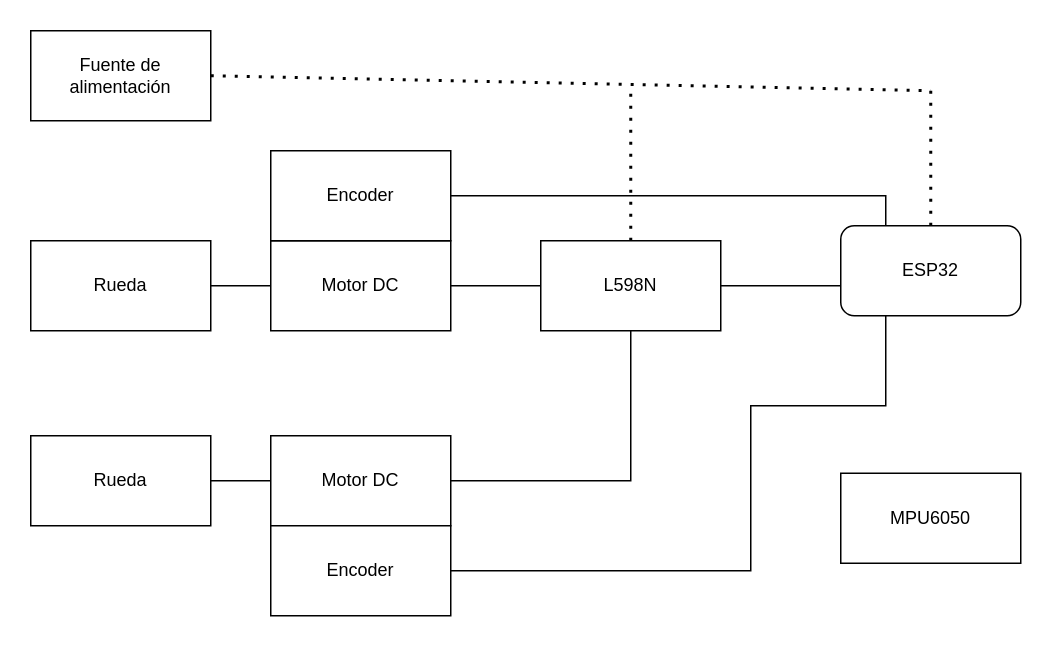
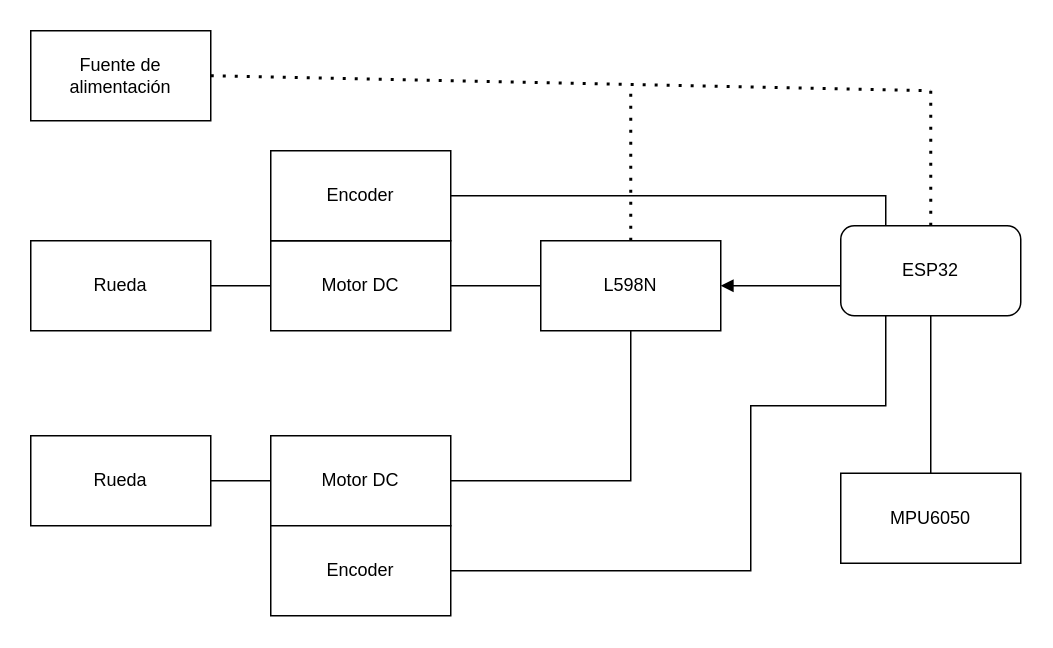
  <mxCell id="0" />
  <mxCell id="1" parent="0" />
  <mxCell id="2" value="Rueda" style="rounded=0;whiteSpace=wrap;html=1;" parent="1" vertex="1"><mxGeometry x="20" y="160" width="120" height="60" as="geometry" /></mxCell>
  <mxCell id="3" value="Rueda" style="rounded=0;whiteSpace=wrap;html=1;" parent="1" vertex="1"><mxGeometry x="20" y="290" width="120" height="60" as="geometry" /></mxCell>
  <mxCell id="4" style="endArrow=none;edgeStyle=orthogonalEdgeStyle;rounded=0;orthogonalLoop=1;jettySize=auto;html=1;exitX=0;exitY=0.5;exitDx=0;exitDy=0;entryX=1;entryY=0.5;entryDx=0;entryDy=0;" parent="1" source="5" target="2" edge="1"><mxGeometry relative="1" as="geometry" /></mxCell>
  <mxCell id="5" value="Motor DC" style="rounded=0;whiteSpace=wrap;html=1;" parent="1" vertex="1"><mxGeometry x="180" y="160" width="120" height="60" as="geometry" /></mxCell>
  <mxCell id="6" value="Encoder" style="rounded=0;whiteSpace=wrap;html=1;" parent="1" vertex="1"><mxGeometry x="180" y="100" width="120" height="60" as="geometry" /></mxCell>
  <mxCell id="7" style="endArrow=none;edgeStyle=orthogonalEdgeStyle;rounded=0;orthogonalLoop=1;jettySize=auto;html=1;exitX=0;exitY=0.5;exitDx=0;exitDy=0;entryX=1;entryY=0.5;entryDx=0;entryDy=0;" parent="1" source="8" target="5" edge="1"><mxGeometry relative="1" as="geometry" /></mxCell>
  <mxCell id="8" value="L598N" style="rounded=0;whiteSpace=wrap;html=1;" parent="1" vertex="1"><mxGeometry x="360" y="160" width="120" height="60" as="geometry" /></mxCell>
  <mxCell id="9" style="endArrow=none;edgeStyle=orthogonalEdgeStyle;rounded=0;orthogonalLoop=1;jettySize=auto;html=1;exitX=0;exitY=0.5;exitDx=0;exitDy=0;" parent="1" source="10" target="3" edge="1"><mxGeometry relative="1" as="geometry" /></mxCell>
  <mxCell id="10" value="Motor DC" style="rounded=0;whiteSpace=wrap;html=1;" parent="1" vertex="1"><mxGeometry x="180" y="290" width="120" height="60" as="geometry" /></mxCell>
  <mxCell id="11" value="Encoder" style="rounded=0;whiteSpace=wrap;html=1;" parent="1" vertex="1"><mxGeometry x="180" y="350" width="120" height="60" as="geometry" /></mxCell>
  <mxCell id="12" value="Fuente de alimentación" style="rounded=0;whiteSpace=wrap;html=1;" parent="1" vertex="1"><mxGeometry x="20" y="20" width="120" height="60" as="geometry" /></mxCell>
  <mxCell id="13" style="endArrow=none;edgeStyle=orthogonalEdgeStyle;rounded=0;orthogonalLoop=1;jettySize=auto;html=1;exitX=0.25;exitY=1;exitDx=0;exitDy=0;entryX=1;entryY=0.5;entryDx=0;entryDy=0;" parent="1" source="16" target="11" edge="1"><mxGeometry relative="1" as="geometry"><Array as="points"><mxPoint x="590" y="270" /><mxPoint x="500" y="270" /><mxPoint x="500" y="380" /></Array></mxGeometry></mxCell>
- <mxCell id="15" style="endArrow=none;edgeStyle=orthogonalEdgeStyle;rounded=0;orthogonalLoop=1;jettySize=auto;html=1;exitX=0;exitY=0.75;exitDx=0;exitDy=0;entryX=1;entryY=0.5;entryDx=0;entryDy=0;" parent="1" source="16" target="8" edge="1"><mxGeometry relative="1" as="geometry"><Array as="points"><mxPoint x="560" y="190" /></Array></mxGeometry></mxCell>
+ <mxCell id="14" style="endArrow=none;edgeStyle=orthogonalEdgeStyle;rounded=0;orthogonalLoop=1;jettySize=auto;html=1;exitX=0.5;exitY=1;exitDx=0;exitDy=0;entryX=0.5;entryY=0;entryDx=0;entryDy=0;" parent="1" source="16" target="17" edge="1"><mxGeometry relative="1" as="geometry" /></mxCell>
+ <mxCell id="15" style="endArrow=block;edgeStyle=orthogonalEdgeStyle;rounded=0;orthogonalLoop=1;jettySize=auto;html=1;exitX=0;exitY=0.75;exitDx=0;exitDy=0;entryX=1;entryY=0.5;entryDx=0;entryDy=0;" parent="1" source="16" target="8" edge="1"><mxGeometry relative="1" as="geometry"><Array as="points"><mxPoint x="560" y="190" /></Array></mxGeometry></mxCell>
  <mxCell id="16" value="ESP32" style="whiteSpace=wrap;html=1;rounded=1;" parent="1" vertex="1"><mxGeometry x="560" y="150" width="120" height="60" as="geometry" /></mxCell>
  <mxCell id="17" value="MPU6050" style="rounded=0;whiteSpace=wrap;html=1;" parent="1" vertex="1"><mxGeometry x="560" y="315" width="120" height="60" as="geometry" /></mxCell>
  <mxCell id="18" value="" style="endArrow=none;dashed=1;html=1;dashPattern=1 3;strokeWidth=2;rounded=0;exitX=1;exitY=0.5;exitDx=0;exitDy=0;" parent="1" source="12" edge="1"><mxGeometry width="50" height="50" relative="1" as="geometry"><mxPoint x="10" y="70" as="sourcePoint" /><mxPoint x="620" y="60" as="targetPoint" /></mxGeometry></mxCell>
  <mxCell id="19" value="" style="endArrow=none;dashed=1;html=1;dashPattern=1 3;strokeWidth=2;rounded=0;exitX=0.5;exitY=0;exitDx=0;exitDy=0;" parent="1" source="8" edge="1"><mxGeometry width="50" height="50" relative="1" as="geometry"><mxPoint x="400" y="140" as="sourcePoint" /><mxPoint x="420" y="60" as="targetPoint" /></mxGeometry></mxCell>
  <mxCell id="20" value="" style="endArrow=none;dashed=1;html=1;dashPattern=1 3;strokeWidth=2;rounded=0;exitX=0.5;exitY=0;exitDx=0;exitDy=0;" parent="1" source="16" edge="1"><mxGeometry width="50" height="50" relative="1" as="geometry"><mxPoint x="680" y="90" as="sourcePoint" /><mxPoint x="620" y="60" as="targetPoint" /></mxGeometry></mxCell>
  <mxCell id="21" value="" style="endArrow=none;html=1;rounded=0;entryX=0.5;entryY=1;entryDx=0;entryDy=0;exitX=1;exitY=0.5;exitDx=0;exitDy=0;" edge="1" parent="1" source="10" target="8"><mxGeometry width="50" height="50" relative="1" as="geometry"><mxPoint x="440" y="240" as="sourcePoint" /><mxPoint x="490" y="190" as="targetPoint" /><Array as="points"><mxPoint x="420" y="320" /></Array></mxGeometry></mxCell>
  <mxCell id="22" value="" style="endArrow=none;html=1;rounded=0;entryX=0.25;entryY=0;entryDx=0;entryDy=0;exitX=1;exitY=0.5;exitDx=0;exitDy=0;" edge="1" parent="1" source="6" target="16"><mxGeometry width="50" height="50" relative="1" as="geometry"><mxPoint x="470" y="140" as="sourcePoint" /><mxPoint x="540" y="130" as="targetPoint" /><Array as="points"><mxPoint x="590" y="130" /></Array></mxGeometry></mxCell>
